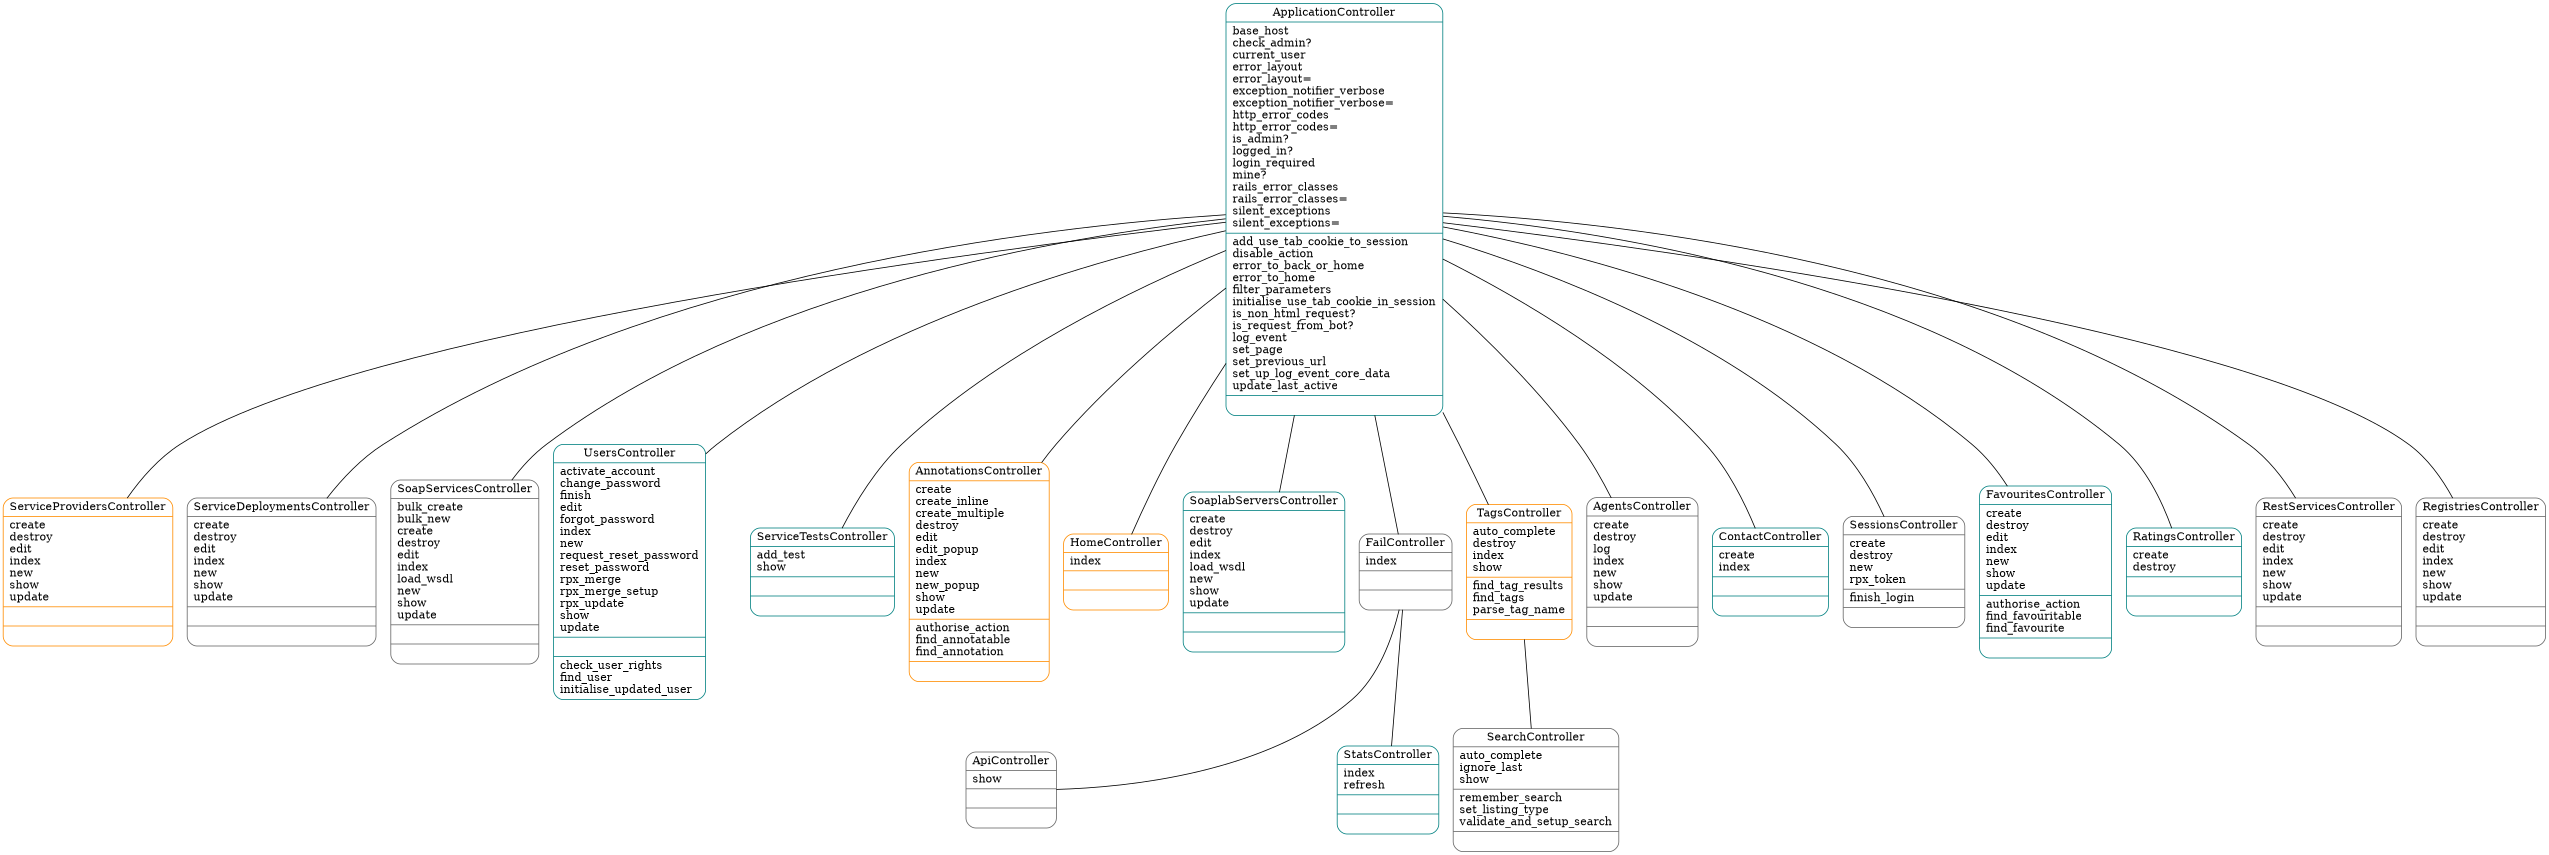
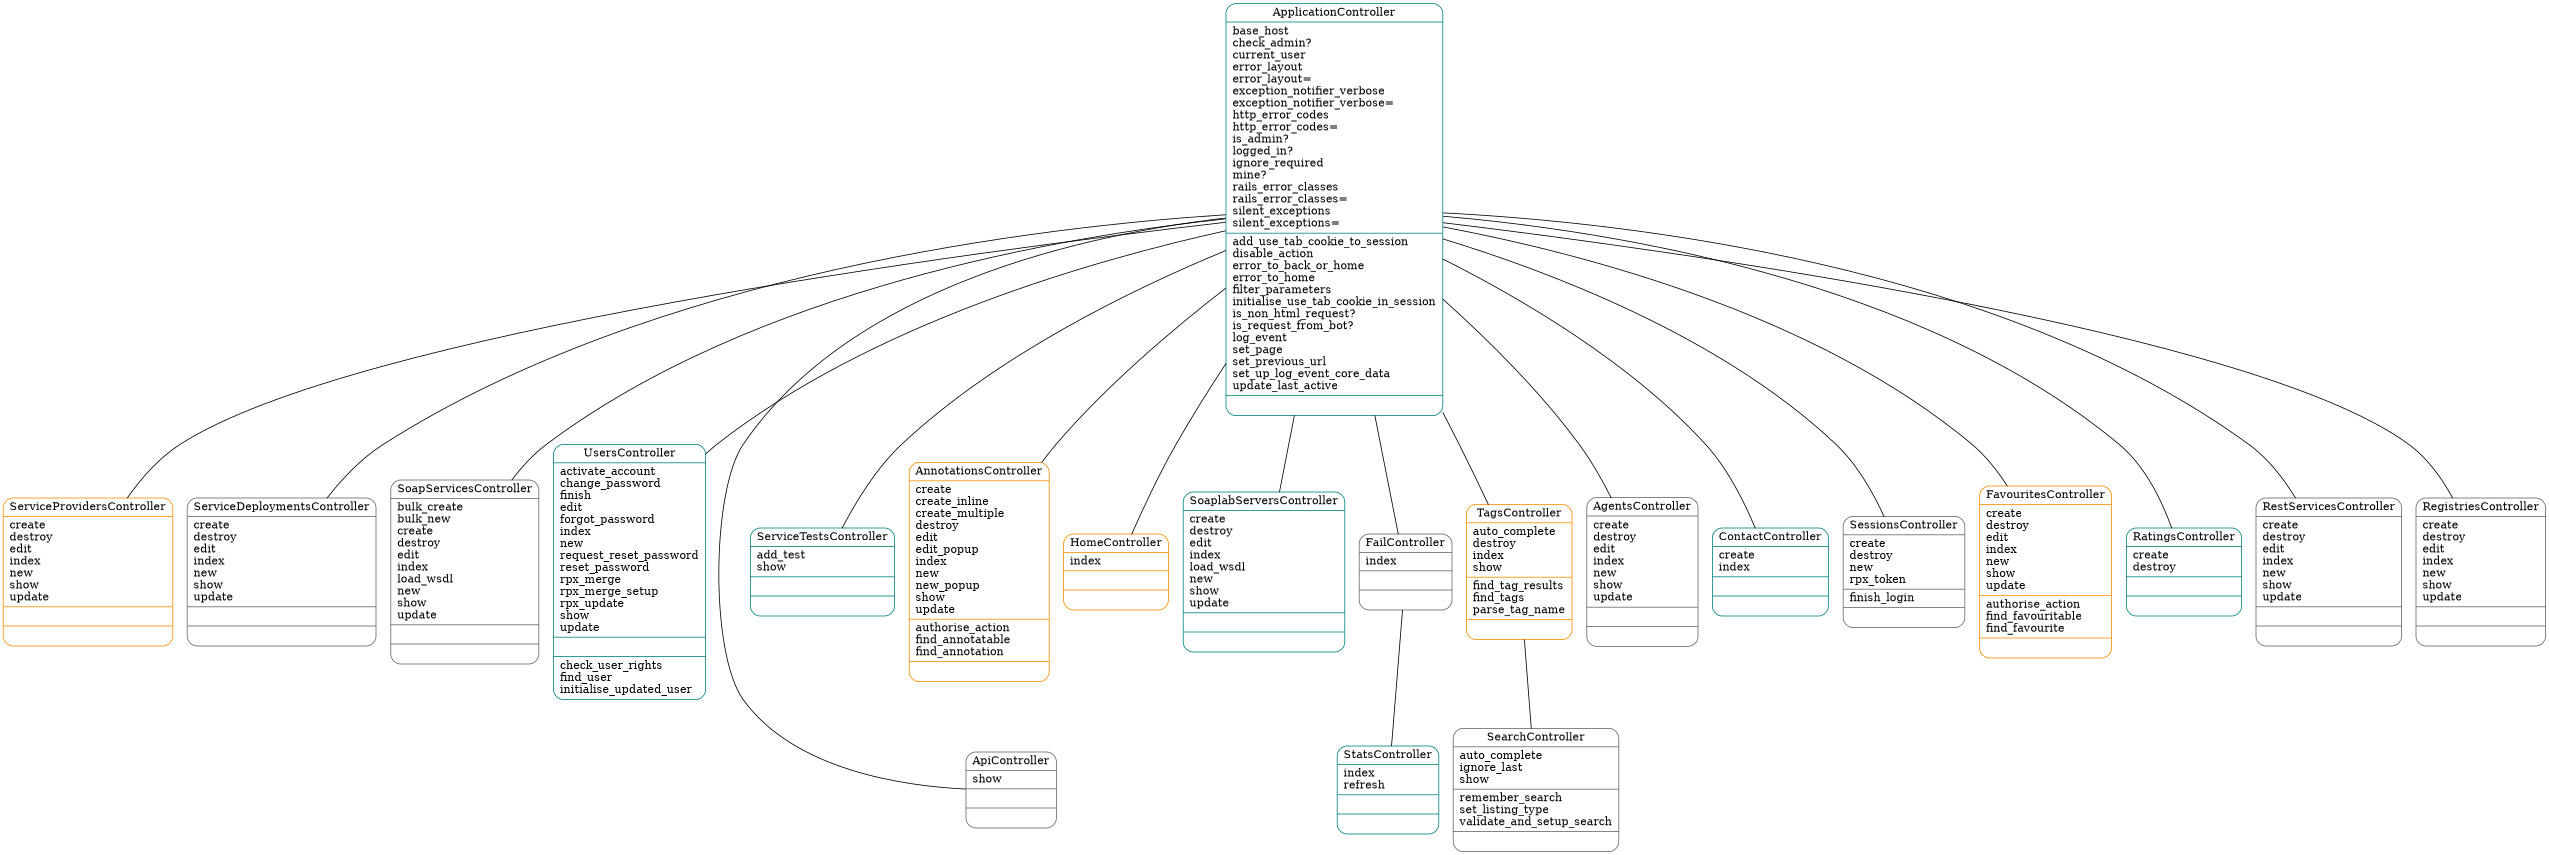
  digraph {
    splines=true
    node [color=gray40 shape=Mrecord]
    edge [arrowhead=none arrowtail=onormal]
    n1 [color=darkorange label="{ServiceProvidersController|create\ldestroy\ledit\lindex\lnew\lshow\lupdate\l|\l|\l}"]
    n2 [label="{ServiceDeploymentsController|create\ldestroy\ledit\lindex\lnew\lshow\lupdate\l|\l|\l}"]
    n3 [label="{SoapServicesController|bulk_create\lbulk_new\lcreate\ldestroy\ledit\lindex\lload_wsdl\lnew\lshow\lupdate\l|\l|\l}"]
    n4 [color=teal label="{UsersController|activate_account\lchange_password\lfinish\ledit\lforgot_password\lindex\lnew\lrequest_reset_password\lreset_password\lrpx_merge\lrpx_merge_setup\lrpx_update\lshow\lupdate\l|\l|check_user_rights\lfind_user\linitialise_updated_user\l}"]
    n5 [label="{SearchController|auto_complete\lignore_last\lshow\l|remember_search\lset_listing_type\lvalidate_and_setup_search\l|\l}"]
    n6 [label="{ApiController|show\l|\l|\l}"]
    n7 [color=teal label="{ServiceTestsController|add_test\lshow\l|\l|\l}"]
    n8 [color=darkorange label="{AnnotationsController|create\lcreate_inline\lcreate_multiple\ldestroy\ledit\ledit_popup\lindex\lnew\lnew_popup\lshow\lupdate\l|authorise_action\lfind_annotatable\lfind_annotation\l|\l}"]
    n9 [color=darkorange label="{HomeController|index\l|\l|\l}"]
    n10 [color=teal label="{SoaplabServersController|create\ldestroy\ledit\lindex\lload_wsdl\lnew\lshow\lupdate\l|\l|\l}"]
    n11 [label="{FailController|index\l|\l|\l}"]
    n12 [color=teal label="{StatsController|index\lrefresh\l|\l|\l}"]
    n13 [color=darkorange label="{TagsController|auto_complete\ldestroy\lindex\lshow\l|find_tag_results\lfind_tags\lparse_tag_name\l|\l}"]
-   n14 [label="{AgentsController|create\ldestroy\llog\lindex\lnew\lshow\lupdate\l|\l|\l}"]
+   n14 [label="{AgentsController|create\ldestroy\ledit\lindex\lnew\lshow\lupdate\l|\l|\l}"]
    n15 [color=teal label="{ContactController|create\lindex\l|\l|\l}"]
    n16 [label="{SessionsController|create\ldestroy\lnew\lrpx_token\l|finish_login\l|\l}"]
-   n17 [color=teal label="{ApplicationController|base_host\lcheck_admin?\lcurrent_user\lerror_layout\lerror_layout=\lexception_notifier_verbose\lexception_notifier_verbose=\lhttp_error_codes\lhttp_error_codes=\lis_admin?\llogged_in?\llogin_required\lmine?\lrails_error_classes\lrails_error_classes=\lsilent_exceptions\lsilent_exceptions=\l|add_use_tab_cookie_to_session\ldisable_action\lerror_to_back_or_home\lerror_to_home\lfilter_parameters\linitialise_use_tab_cookie_in_session\lis_non_html_request?\lis_request_from_bot?\llog_event\lset_page\lset_previous_url\lset_up_log_event_core_data\lupdate_last_active\l|\l}"]
-   n18 [color=teal label="{FavouritesController|create\ldestroy\ledit\lindex\lnew\lshow\lupdate\l|authorise_action\lfind_favouritable\lfind_favourite\l|\l}"]
+   n17 [color=teal label="{ApplicationController|base_host\lcheck_admin?\lcurrent_user\lerror_layout\lerror_layout=\lexception_notifier_verbose\lexception_notifier_verbose=\lhttp_error_codes\lhttp_error_codes=\lis_admin?\llogged_in?\lignore_required\lmine?\lrails_error_classes\lrails_error_classes=\lsilent_exceptions\lsilent_exceptions=\l|add_use_tab_cookie_to_session\ldisable_action\lerror_to_back_or_home\lerror_to_home\lfilter_parameters\linitialise_use_tab_cookie_in_session\lis_non_html_request?\lis_request_from_bot?\llog_event\lset_page\lset_previous_url\lset_up_log_event_core_data\lupdate_last_active\l|\l}"]
+   n18 [color=darkorange label="{FavouritesController|create\ldestroy\ledit\lindex\lnew\lshow\lupdate\l|authorise_action\lfind_favouritable\lfind_favourite\l|\l}"]
    n19 [color=teal label="{RatingsController|create\ldestroy\l|\l|\l}"]
    n20 [label="{RestServicesController|create\ldestroy\ledit\lindex\lnew\lshow\lupdate\l|\l|\l}"]
    n21 [label="{RegistriesController|create\ldestroy\ledit\lindex\lnew\lshow\lupdate\l|\l|\l}"]
    n11 -> n12
    n13 -> n5
    n17 -> n1
    n17 -> n2
    n17 -> n3
    n17 -> n4
-   n11 -> n6
+   n17 -> n6
    n17 -> n7
    n17 -> n8
    n17 -> n9
    n17 -> n10
    n17 -> n11
    n17 -> n13
    n17 -> n14
    n17 -> n15
    n17 -> n16
    n17 -> n18
    n17 -> n19
    n17 -> n20
    n17 -> n21
  }
